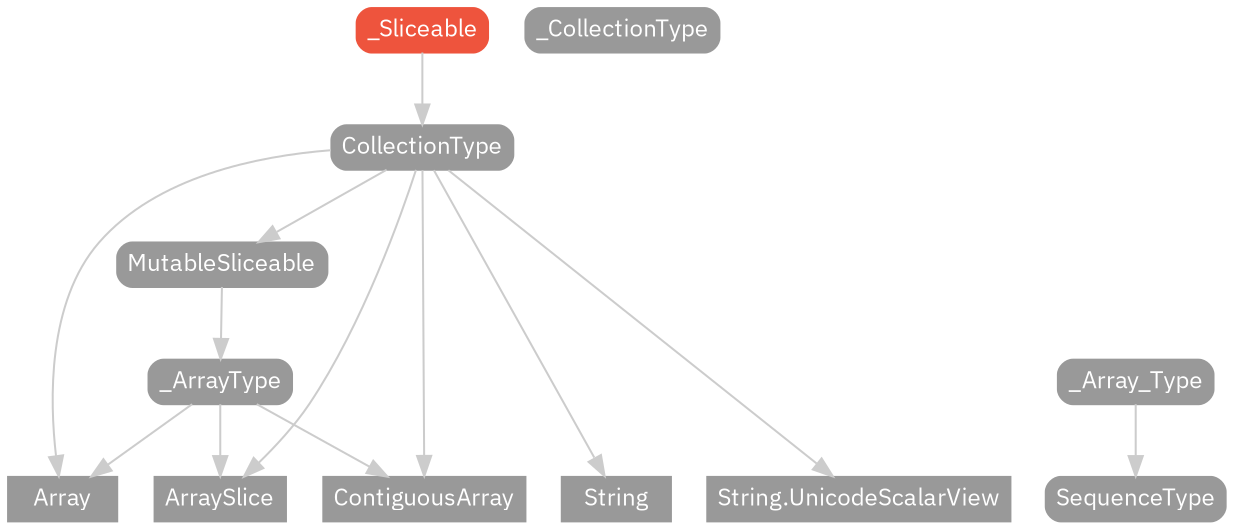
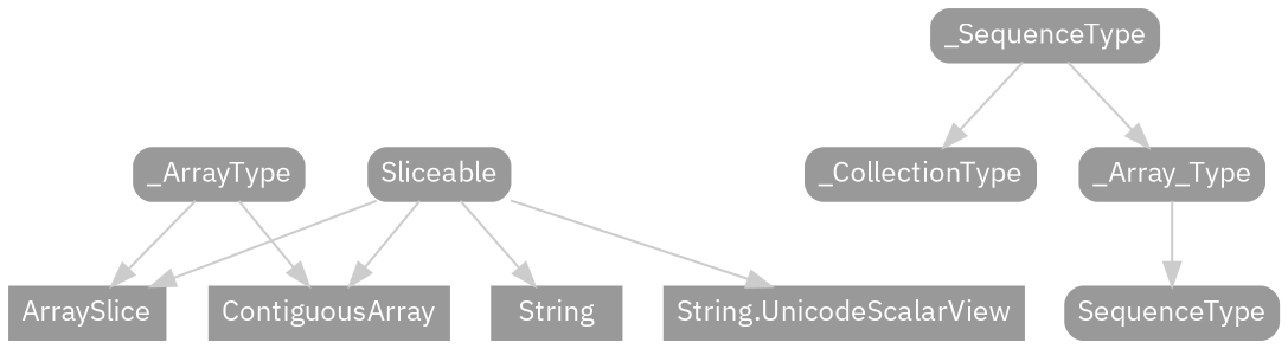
  strict digraph {
    fontname="IBM Plex Sans"
    node [color="#999999" fillcolor="#999999" fontcolor=white fontname="IBM Plex Sans" fontsize=12 margin="0.07,0.05" shape=box style="filled,rounded"]
    edge [color="#cccccc" fontname="IBM Plex Sans"]
-   Array [height=0.3 style=filled]
    ArraySlice [height=0.3 style=filled]
    ContiguousArray [height=0.3 style=filled]
    String [height=0.3 style=filled]
    "String.UnicodeScalarView" [height=0.3 style=filled]
-   _Sliceable [color="#ee543d" fillcolor="#ee543d" height=0.3]
-   Sliceable [height=0.3 label=CollectionType]
-   MutableSliceable [height=0.3]
+   Sliceable [height=0.3]
    _ArrayType [height=0.3]
    SequenceType [height=0.3]
    _CollectionType [height=0.3]
+   _SequenceType [height=0.3]
    n13 [height=0.3 label=_Array_Type]
    subgraph sub_1 {
      rank=max
-     Array
      ArraySlice
      ContiguousArray
      String
      "String.UnicodeScalarView"
    }
-   _Sliceable -> Sliceable
-   Sliceable -> Array
    Sliceable -> ArraySlice
    Sliceable -> ContiguousArray
    Sliceable -> String
    Sliceable -> "String.UnicodeScalarView"
-   Sliceable -> MutableSliceable
-   MutableSliceable -> _ArrayType
-   _ArrayType -> Array
    _ArrayType -> ArraySlice
    _ArrayType -> ContiguousArray
+   _SequenceType -> _CollectionType
+   _SequenceType -> n13
    n13 -> SequenceType
  }
